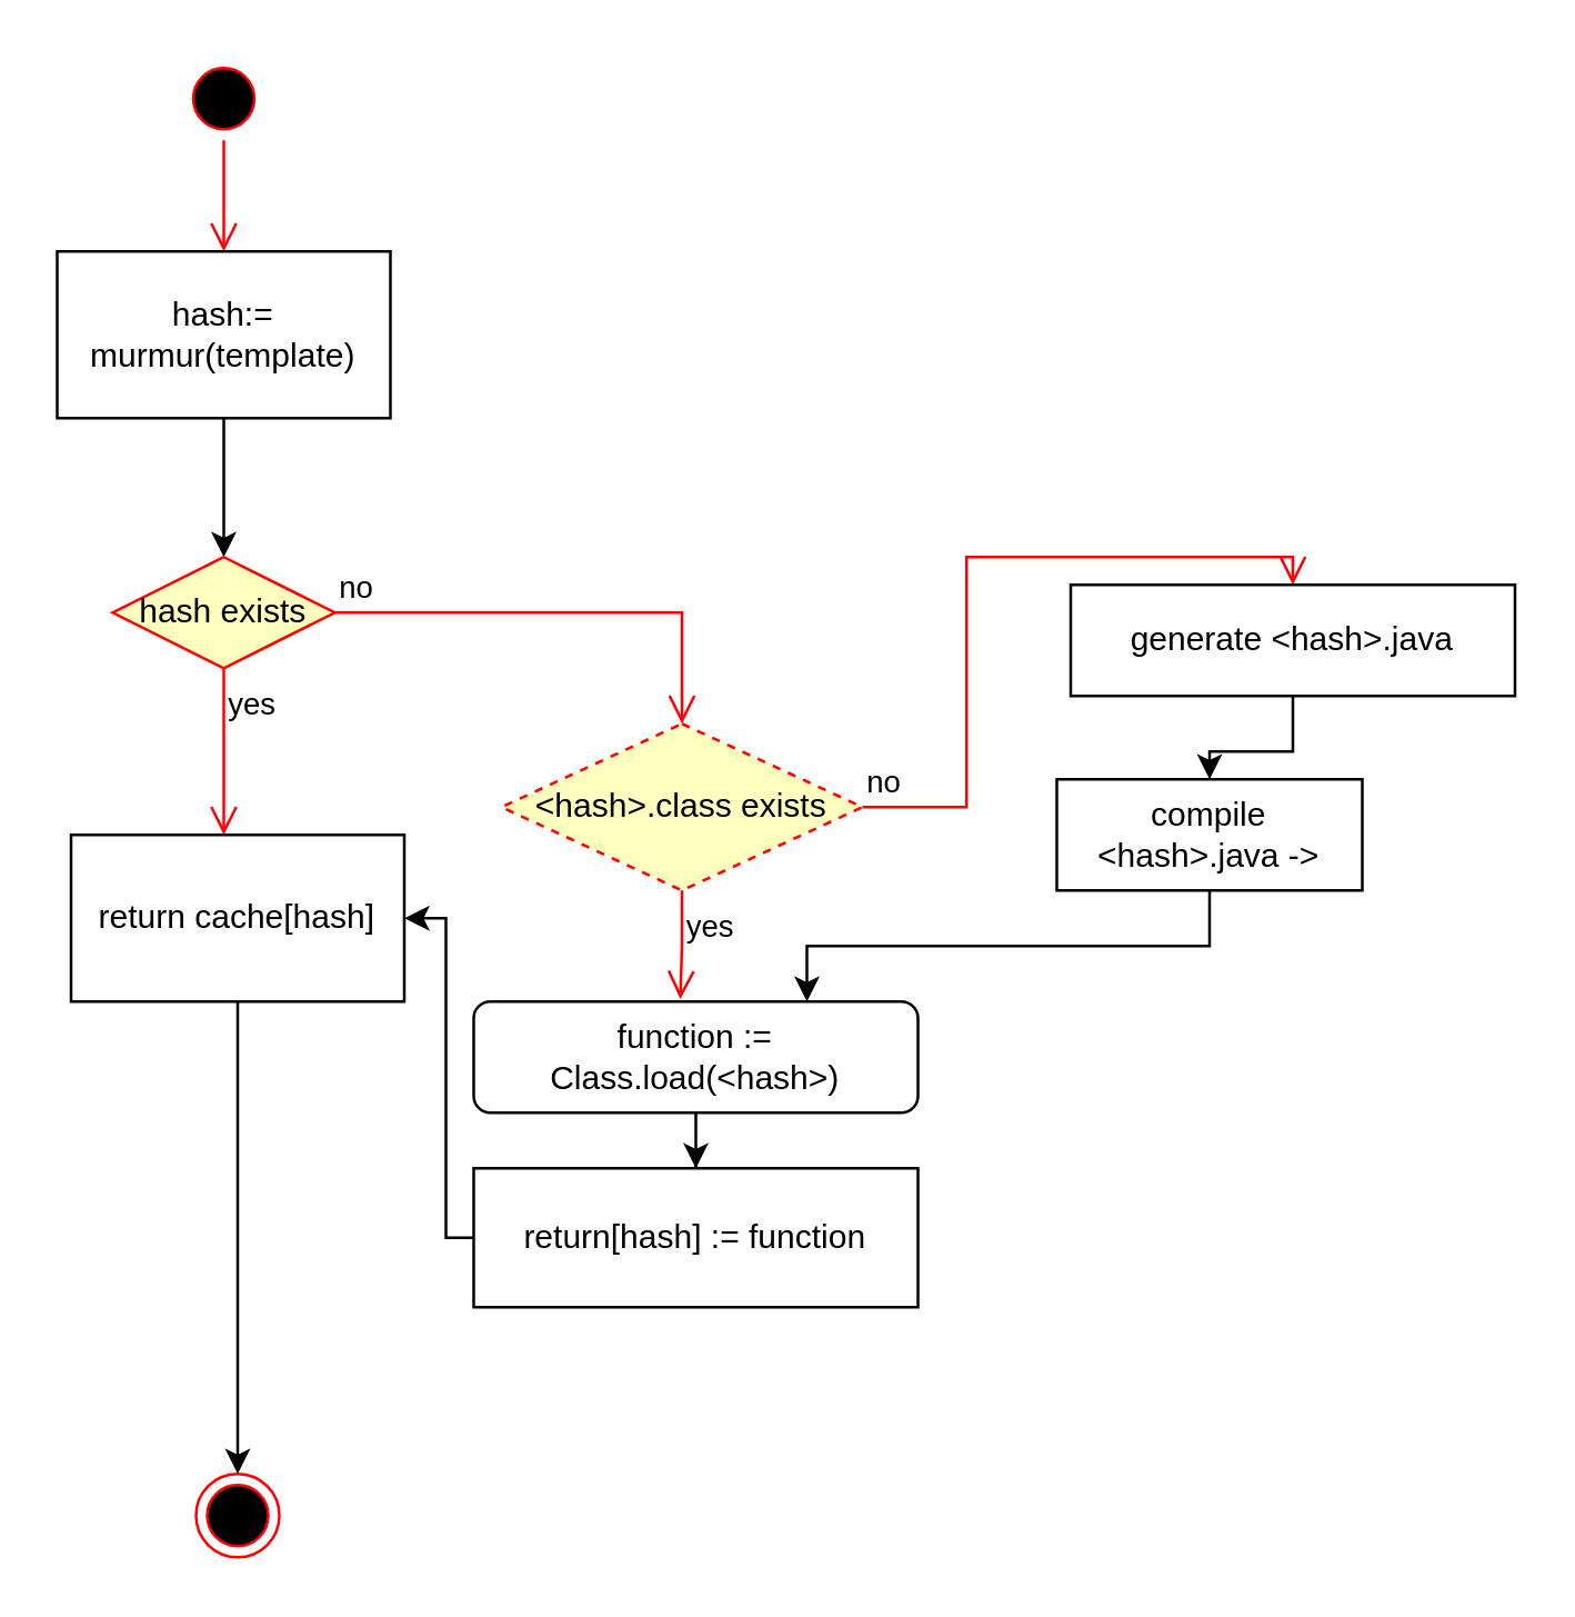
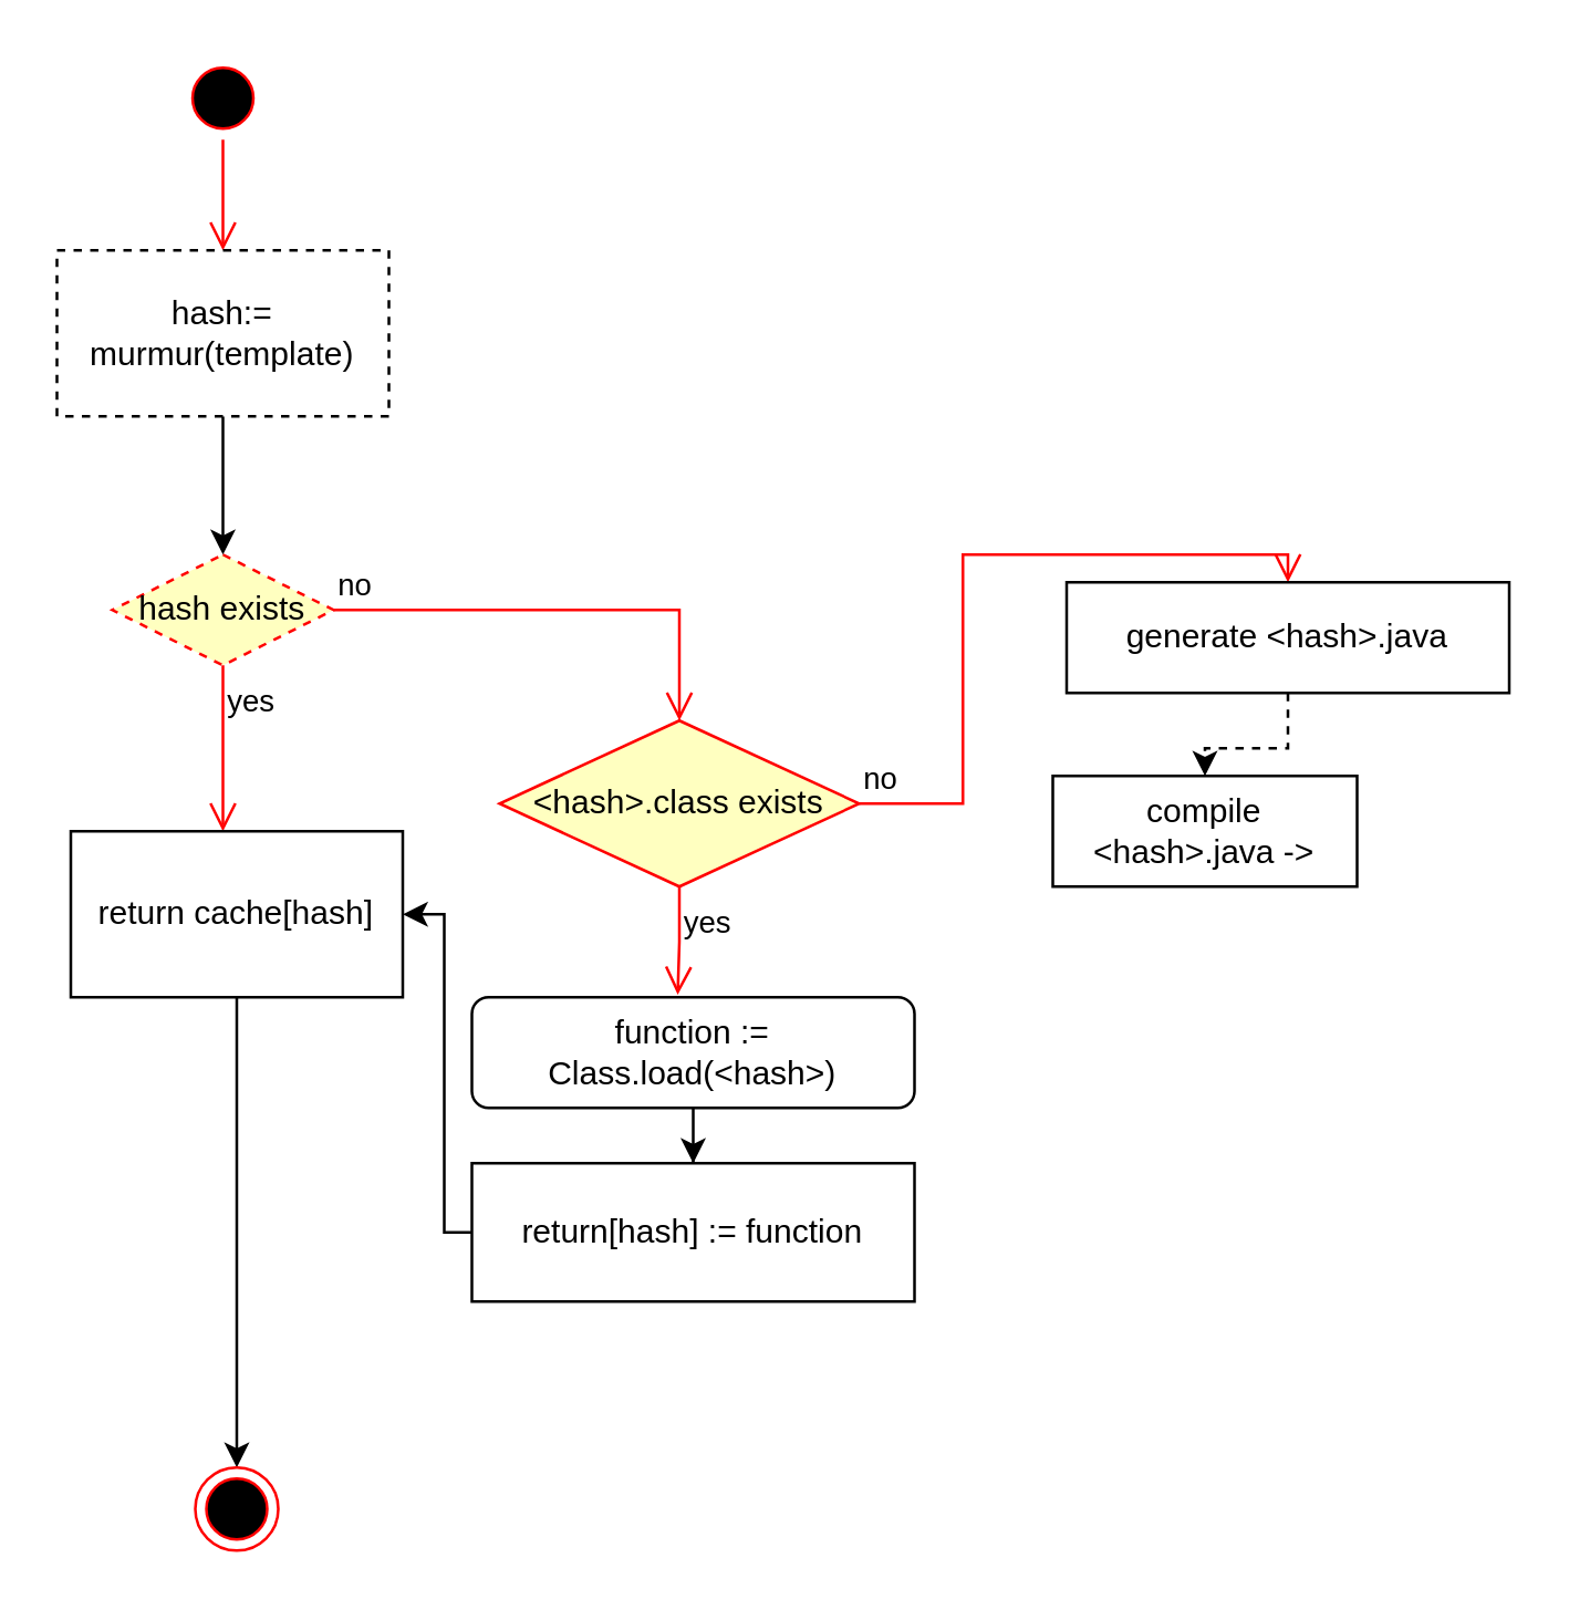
  <mxCell id="0" />
  <mxCell id="1" parent="0" />
  <mxCell id="2" value="" style="ellipse;html=1;shape=startState;fillColor=#000000;strokeColor=#ff0000;" vertex="1" parent="1"><mxGeometry x="65" y="20" width="30" height="30" as="geometry" /></mxCell>
  <mxCell id="3" value="" style="edgeStyle=orthogonalEdgeStyle;html=1;verticalAlign=bottom;endArrow=open;endSize=8;strokeColor=#ff0000;rounded=0;entryX=0.5;entryY=0;entryDx=0;entryDy=0;" edge="1" source="2" parent="1" target="5"><mxGeometry relative="1" as="geometry"><mxPoint x="85" y="110" as="targetPoint" /></mxGeometry></mxCell>
  <mxCell id="4" style="edgeStyle=orthogonalEdgeStyle;rounded=0;orthogonalLoop=1;jettySize=auto;html=1;entryX=0.5;entryY=0;entryDx=0;entryDy=0;" edge="1" parent="1" source="5" target="6"><mxGeometry relative="1" as="geometry" /></mxCell>
- <mxCell id="5" value="hash:= murmur(template)" style="rounded=0;whiteSpace=wrap;html=1;" vertex="1" parent="1"><mxGeometry x="20" y="90" width="120" height="60" as="geometry" /></mxCell>
- <mxCell id="6" value="hash exists" style="rhombus;whiteSpace=wrap;html=1;fontColor=#000000;fillColor=#ffffc0;strokeColor=#ff0000;" vertex="1" parent="1"><mxGeometry x="40" y="200" width="80" height="40" as="geometry" /></mxCell>
+ <mxCell id="5" value="hash:= murmur(template)" style="rounded=0;whiteSpace=wrap;html=1;dashed=1;" vertex="1" parent="1"><mxGeometry x="20" y="90" width="120" height="60" as="geometry" /></mxCell>
+ <mxCell id="6" value="hash exists" style="rhombus;whiteSpace=wrap;html=1;fontColor=#000000;fillColor=#ffffc0;strokeColor=#ff0000;dashed=1;" vertex="1" parent="1"><mxGeometry x="40" y="200" width="80" height="40" as="geometry" /></mxCell>
  <mxCell id="7" value="no" style="edgeStyle=orthogonalEdgeStyle;html=1;align=left;verticalAlign=bottom;endArrow=open;endSize=8;strokeColor=#ff0000;rounded=0;entryX=0.5;entryY=0;entryDx=0;entryDy=0;" edge="1" source="6" parent="1" target="12"><mxGeometry x="-1" relative="1" as="geometry"><mxPoint x="220" y="220" as="targetPoint" /></mxGeometry></mxCell>
  <mxCell id="8" value="yes" style="edgeStyle=orthogonalEdgeStyle;html=1;align=left;verticalAlign=top;endArrow=open;endSize=8;strokeColor=#ff0000;rounded=0;" edge="1" source="6" parent="1"><mxGeometry x="-1" relative="1" as="geometry"><mxPoint x="80" y="300" as="targetPoint" /></mxGeometry></mxCell>
  <mxCell id="9" style="edgeStyle=orthogonalEdgeStyle;rounded=0;orthogonalLoop=1;jettySize=auto;html=1;entryX=0.5;entryY=0;entryDx=0;entryDy=0;" edge="1" parent="1" source="10" target="11"><mxGeometry relative="1" as="geometry" /></mxCell>
  <mxCell id="10" value="return cache[hash]" style="rounded=0;whiteSpace=wrap;html=1;" vertex="1" parent="1"><mxGeometry x="25" y="300" width="120" height="60" as="geometry" /></mxCell>
  <mxCell id="11" value="" style="ellipse;html=1;shape=endState;fillColor=#000000;strokeColor=#ff0000;" vertex="1" parent="1"><mxGeometry x="70" y="530" width="30" height="30" as="geometry" /></mxCell>
- <mxCell id="12" value="&amp;lt;hash&amp;gt;.class exists" style="rhombus;whiteSpace=wrap;html=1;fontColor=#000000;fillColor=#ffffc0;strokeColor=#ff0000;dashed=1;" vertex="1" parent="1"><mxGeometry x="180" y="260" width="130" height="60" as="geometry" /></mxCell>
+ <mxCell id="12" value="&amp;lt;hash&amp;gt;.class exists" style="rhombus;whiteSpace=wrap;html=1;fontColor=#000000;fillColor=#ffffc0;strokeColor=#ff0000;" vertex="1" parent="1"><mxGeometry x="180" y="260" width="130" height="60" as="geometry" /></mxCell>
  <mxCell id="13" value="no" style="edgeStyle=orthogonalEdgeStyle;html=1;align=left;verticalAlign=bottom;endArrow=open;endSize=8;strokeColor=#ff0000;rounded=0;entryX=0.5;entryY=0;entryDx=0;entryDy=0;" edge="1" source="12" parent="1" target="20"><mxGeometry x="-1" relative="1" as="geometry"><mxPoint x="360" y="280" as="targetPoint" /></mxGeometry></mxCell>
  <mxCell id="14" value="yes" style="edgeStyle=orthogonalEdgeStyle;html=1;align=left;verticalAlign=top;endArrow=open;endSize=8;strokeColor=#ff0000;rounded=0;entryX=0.465;entryY=-0.022;entryDx=0;entryDy=0;entryPerimeter=0;" edge="1" source="12" parent="1" target="16"><mxGeometry x="-1" relative="1" as="geometry"><mxPoint x="220" y="360" as="targetPoint" /></mxGeometry></mxCell>
  <mxCell id="15" style="edgeStyle=orthogonalEdgeStyle;rounded=0;orthogonalLoop=1;jettySize=auto;html=1;entryX=0.5;entryY=0;entryDx=0;entryDy=0;" edge="1" parent="1" source="16" target="18"><mxGeometry relative="1" as="geometry" /></mxCell>
  <mxCell id="16" value="function := Class.load(&amp;lt;hash&amp;gt;)" style="whiteSpace=wrap;html=1;rounded=1;" vertex="1" parent="1"><mxGeometry x="170" y="360" width="160" height="40" as="geometry" /></mxCell>
  <mxCell id="17" style="edgeStyle=orthogonalEdgeStyle;rounded=0;orthogonalLoop=1;jettySize=auto;html=1;entryX=1;entryY=0.5;entryDx=0;entryDy=0;" edge="1" parent="1" source="18" target="10"><mxGeometry relative="1" as="geometry"><Array as="points"><mxPoint x="160" y="445" /><mxPoint x="160" y="330" /></Array></mxGeometry></mxCell>
  <mxCell id="18" value="return[hash] := function" style="rounded=0;whiteSpace=wrap;html=1;" vertex="1" parent="1"><mxGeometry x="170" y="420" width="160" height="50" as="geometry" /></mxCell>
- <mxCell id="19" style="edgeStyle=orthogonalEdgeStyle;rounded=0;orthogonalLoop=1;jettySize=auto;html=1;exitX=0.5;exitY=1;exitDx=0;exitDy=0;entryX=0.5;entryY=0;entryDx=0;entryDy=0;" edge="1" parent="1" source="20" target="22"><mxGeometry relative="1" as="geometry" /></mxCell>
+ <mxCell id="19" style="edgeStyle=orthogonalEdgeStyle;rounded=0;orthogonalLoop=1;jettySize=auto;html=1;exitX=0.5;exitY=1;exitDx=0;exitDy=0;entryX=0.5;entryY=0;entryDx=0;entryDy=0;dashed=1;" edge="1" parent="1" source="20" target="22"><mxGeometry relative="1" as="geometry" /></mxCell>
  <mxCell id="20" value="generate &amp;lt;hash&amp;gt;.java" style="rounded=0;whiteSpace=wrap;html=1;" vertex="1" parent="1"><mxGeometry x="385" y="210" width="160" height="40" as="geometry" /></mxCell>
- <mxCell id="21" style="edgeStyle=orthogonalEdgeStyle;rounded=0;orthogonalLoop=1;jettySize=auto;html=1;entryX=0.75;entryY=0;entryDx=0;entryDy=0;exitX=0.5;exitY=1;exitDx=0;exitDy=0;" edge="1" parent="1" source="22" target="16"><mxGeometry relative="1" as="geometry" /></mxCell>
  <mxCell id="22" value="compile &amp;lt;hash&amp;gt;.java -&amp;gt;" style="rounded=0;whiteSpace=wrap;html=1;" vertex="1" parent="1"><mxGeometry x="380" y="280" width="110" height="40" as="geometry" /></mxCell>
